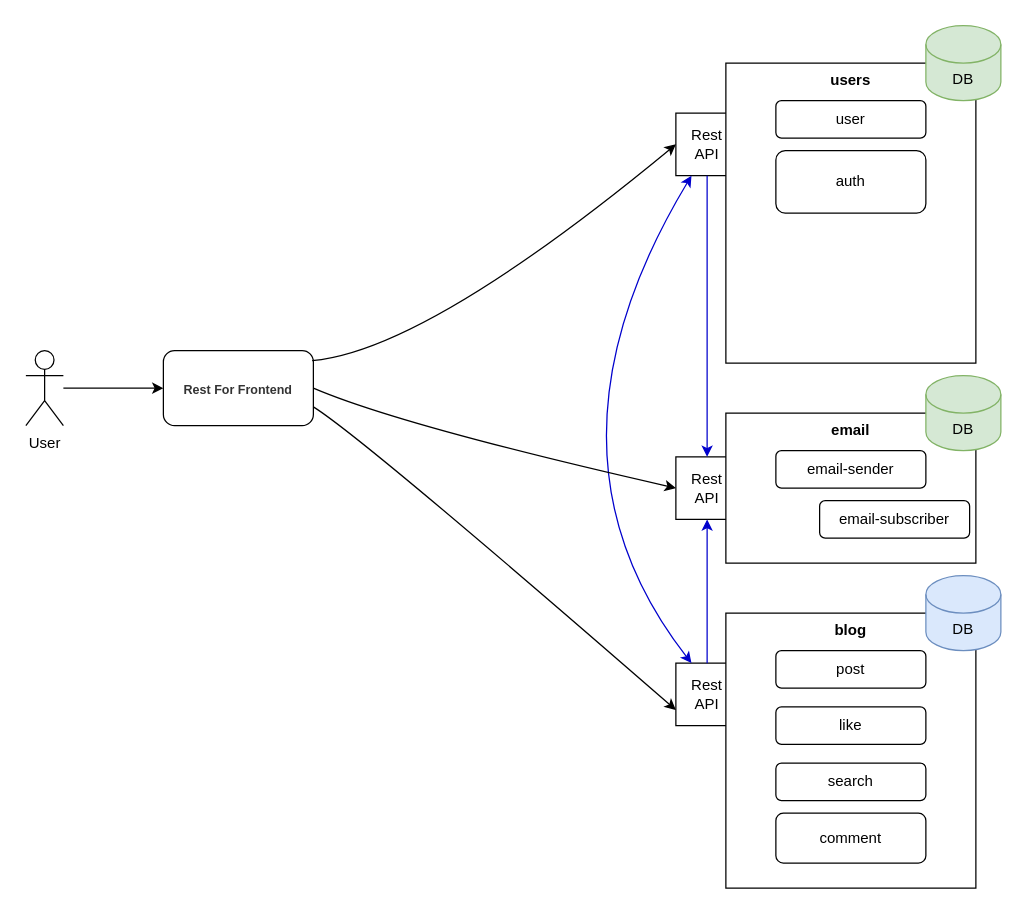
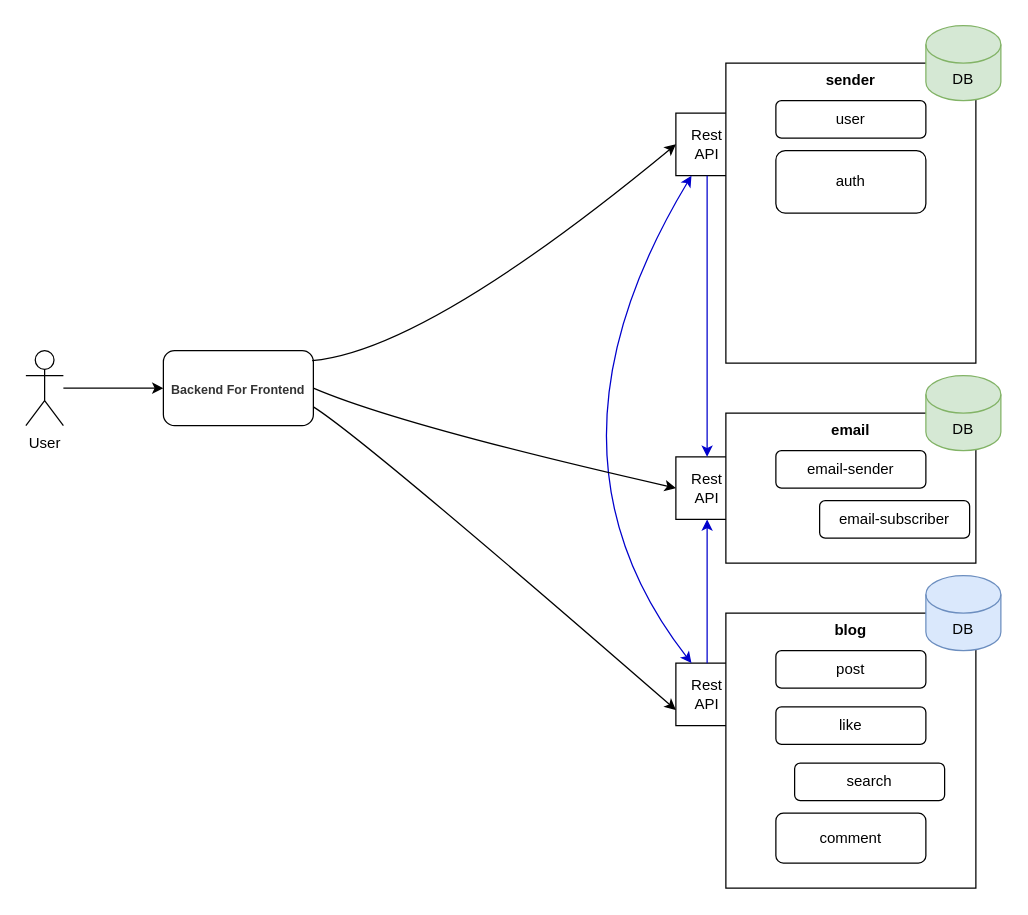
  <mxCell id="0" />
  <mxCell id="1" parent="0" />
  <mxCell id="2" value="Rest&lt;br&gt;API" style="whiteSpace=wrap;html=1;aspect=fixed;" parent="1" vertex="1"><mxGeometry x="540" y="365" width="50" height="50" as="geometry" /></mxCell>
  <mxCell id="3" value="email" style="rounded=0;whiteSpace=wrap;html=1;fontSize=12;verticalAlign=top;fontStyle=1" parent="1" vertex="1"><mxGeometry x="580" y="330" width="200" height="120" as="geometry" /></mxCell>
  <mxCell id="4" value="Rest&lt;br&gt;API" style="whiteSpace=wrap;html=1;aspect=fixed;" parent="1" vertex="1"><mxGeometry x="540" y="530" width="50" height="50" as="geometry" /></mxCell>
  <mxCell id="5" value="blog" style="rounded=0;whiteSpace=wrap;html=1;fontSize=12;verticalAlign=top;fontStyle=1" parent="1" vertex="1"><mxGeometry x="580" y="490" width="200" height="220" as="geometry" /></mxCell>
  <mxCell id="6" value="Rest&lt;br&gt;API" style="whiteSpace=wrap;html=1;aspect=fixed;" parent="1" vertex="1"><mxGeometry x="540" y="90" width="50" height="50" as="geometry" /></mxCell>
- <mxCell id="7" value="users" style="rounded=0;whiteSpace=wrap;html=1;fontSize=12;verticalAlign=top;fontStyle=1" parent="1" vertex="1"><mxGeometry x="580" y="50" width="200" height="240" as="geometry" /></mxCell>
+ <mxCell id="7" value="sender" style="rounded=0;whiteSpace=wrap;html=1;fontSize=12;verticalAlign=top;fontStyle=1" parent="1" vertex="1"><mxGeometry x="580" y="50" width="200" height="240" as="geometry" /></mxCell>
  <mxCell id="8" value="User" style="shape=umlActor;verticalLabelPosition=bottom;verticalAlign=top;html=1;outlineConnect=0;" parent="1" vertex="1"><mxGeometry x="20" y="280" width="30" height="60" as="geometry" /></mxCell>
- <mxCell id="9" value="&lt;h3 style=&quot;box-sizing: inherit; text-rendering: optimizelegibility; -webkit-font-smoothing: antialiased; font-family: &amp;quot;TT Norms Pro&amp;quot;, Arial, sans-serif; color: rgb(51, 51, 51); margin: 15px 0px; line-height: 30px; padding: 0px; border-bottom: none; align-self: flex-start; text-align: left; background-color: rgb(255, 255, 255); font-variant-ligatures: none;&quot; id=&quot;9.-backend-for-frontend&quot;&gt;&lt;font style=&quot;font-size: 10px;&quot;&gt;Rest For Frontend&lt;/font&gt;&lt;/h3&gt;" style="rounded=1;whiteSpace=wrap;html=1;" parent="1" vertex="1"><mxGeometry x="130" y="280" width="120" height="60" as="geometry" /></mxCell>
+ <mxCell id="9" value="&lt;h3 style=&quot;box-sizing: inherit; text-rendering: optimizelegibility; -webkit-font-smoothing: antialiased; font-family: &amp;quot;TT Norms Pro&amp;quot;, Arial, sans-serif; color: rgb(51, 51, 51); margin: 15px 0px; line-height: 30px; padding: 0px; border-bottom: none; align-self: flex-start; text-align: left; background-color: rgb(255, 255, 255); font-variant-ligatures: none;&quot; id=&quot;9.-backend-for-frontend&quot;&gt;&lt;font style=&quot;font-size: 10px;&quot;&gt;Backend For Frontend&lt;/font&gt;&lt;/h3&gt;" style="rounded=1;whiteSpace=wrap;html=1;" parent="1" vertex="1"><mxGeometry x="130" y="280" width="120" height="60" as="geometry" /></mxCell>
  <mxCell id="10" value="" style="endArrow=classic;html=1;rounded=0;entryX=0;entryY=0.5;entryDx=0;entryDy=0;" parent="1" target="9" edge="1"><mxGeometry width="50" height="50" relative="1" as="geometry"><mxPoint x="50" y="310" as="sourcePoint" /><mxPoint x="100" y="260" as="targetPoint" /></mxGeometry></mxCell>
  <mxCell id="11" value="email-sender" style="rounded=1;whiteSpace=wrap;html=1;" parent="1" vertex="1"><mxGeometry x="620" y="360" width="120" height="30" as="geometry" /></mxCell>
  <mxCell id="12" value="like" style="rounded=1;whiteSpace=wrap;html=1;" parent="1" vertex="1"><mxGeometry x="620" y="565" width="120" height="30" as="geometry" /></mxCell>
  <mxCell id="13" value="auth" style="rounded=1;whiteSpace=wrap;html=1;" parent="1" vertex="1"><mxGeometry x="620" y="120" width="120" height="50" as="geometry" /></mxCell>
- <mxCell id="14" value="search" style="rounded=1;whiteSpace=wrap;html=1;" parent="1" vertex="1"><mxGeometry x="620" y="610" width="120" height="30" as="geometry" /></mxCell>
+ <mxCell id="14" value="search" style="rounded=1;whiteSpace=wrap;html=1;" parent="1" vertex="1"><mxGeometry x="635" y="610" width="120" height="30" as="geometry" /></mxCell>
  <mxCell id="15" value="user" style="rounded=1;whiteSpace=wrap;html=1;" parent="1" vertex="1"><mxGeometry x="620" y="80" width="120" height="30" as="geometry" /></mxCell>
  <mxCell id="16" value="DB" style="shape=cylinder3;whiteSpace=wrap;html=1;boundedLbl=1;backgroundOutline=1;size=15;fillColor=#d5e8d4;strokeColor=#82b366;" parent="1" vertex="1"><mxGeometry x="740" y="20" width="60" height="60" as="geometry" /></mxCell>
  <mxCell id="17" value="post" style="rounded=1;whiteSpace=wrap;html=1;" parent="1" vertex="1"><mxGeometry x="620" y="520" width="120" height="30" as="geometry" /></mxCell>
  <mxCell id="18" value="DB" style="shape=cylinder3;whiteSpace=wrap;html=1;boundedLbl=1;backgroundOutline=1;size=15;fillColor=#dae8fc;strokeColor=#6c8ebf;" parent="1" vertex="1"><mxGeometry x="740" y="460" width="60" height="60" as="geometry" /></mxCell>
  <mxCell id="19" value="comment" style="rounded=1;whiteSpace=wrap;html=1;" parent="1" vertex="1"><mxGeometry x="620" y="650" width="120" height="40" as="geometry" /></mxCell>
  <mxCell id="20" value="" style="curved=1;endArrow=classic;html=1;rounded=0;fontSize=12;entryX=0;entryY=0.5;entryDx=0;entryDy=0;exitX=0.992;exitY=0.133;exitDx=0;exitDy=0;exitPerimeter=0;" parent="1" source="9" target="6" edge="1"><mxGeometry width="50" height="50" relative="1" as="geometry"><mxPoint x="370" y="360" as="sourcePoint" /><mxPoint x="420" y="310" as="targetPoint" /><Array as="points"><mxPoint x="340" y="280" /></Array></mxGeometry></mxCell>
  <mxCell id="21" value="" style="curved=1;endArrow=classic;html=1;rounded=0;fontSize=12;entryX=0;entryY=0.75;entryDx=0;entryDy=0;exitX=1;exitY=0.75;exitDx=0;exitDy=0;" parent="1" source="9" target="4" edge="1"><mxGeometry width="50" height="50" relative="1" as="geometry"><mxPoint x="370" y="450" as="sourcePoint" /><mxPoint x="420" y="400" as="targetPoint" /><Array as="points"><mxPoint x="290" y="350" /></Array></mxGeometry></mxCell>
  <mxCell id="22" value="" style="endArrow=none;startArrow=classic;html=1;rounded=0;strokeColor=#0000CC;fontSize=12;exitX=0.5;exitY=0;exitDx=0;exitDy=0;entryX=0.5;entryY=1;entryDx=0;entryDy=0;startFill=1;endFill=0;" parent="1" source="2" target="6" edge="1"><mxGeometry width="50" height="50" relative="1" as="geometry"><mxPoint x="400" y="340" as="sourcePoint" /><mxPoint x="550" y="210" as="targetPoint" /><Array as="points" /></mxGeometry></mxCell>
  <mxCell id="23" value="" style="endArrow=classic;html=1;rounded=0;strokeColor=#0000CC;fontSize=12;entryX=0.5;entryY=1;entryDx=0;entryDy=0;exitX=0.5;exitY=0;exitDx=0;exitDy=0;" parent="1" source="4" target="2" edge="1"><mxGeometry width="50" height="50" relative="1" as="geometry"><mxPoint x="370" y="360" as="sourcePoint" /><mxPoint x="420" y="310" as="targetPoint" /></mxGeometry></mxCell>
  <mxCell id="24" value="" style="curved=1;endArrow=classic;html=1;rounded=0;strokeColor=#0000CC;fontSize=12;startArrow=classic;startFill=1;entryX=0.25;entryY=1;entryDx=0;entryDy=0;exitX=0.25;exitY=0;exitDx=0;exitDy=0;" parent="1" source="4" target="6" edge="1"><mxGeometry width="50" height="50" relative="1" as="geometry"><mxPoint x="370" y="360" as="sourcePoint" /><mxPoint x="420" y="310" as="targetPoint" /><Array as="points"><mxPoint x="420" y="360" /></Array></mxGeometry></mxCell>
  <mxCell id="25" value="DB" style="shape=cylinder3;whiteSpace=wrap;html=1;boundedLbl=1;backgroundOutline=1;size=15;fillColor=#d5e8d4;strokeColor=#82b366;" vertex="1" parent="1"><mxGeometry x="740" y="300" width="60" height="60" as="geometry" /></mxCell>
  <mxCell id="26" value="" style="curved=1;endArrow=classic;html=1;rounded=0;fontSize=12;entryX=0;entryY=0.5;entryDx=0;entryDy=0;exitX=1;exitY=0.5;exitDx=0;exitDy=0;" edge="1" parent="1" source="9" target="2"><mxGeometry width="50" height="50" relative="1" as="geometry"><mxPoint x="260" y="335" as="sourcePoint" /><mxPoint x="550" y="577.5" as="targetPoint" /><Array as="points"><mxPoint x="320" y="340" /></Array></mxGeometry></mxCell>
  <mxCell id="27" value="email-subscriber" style="rounded=1;whiteSpace=wrap;html=1;" vertex="1" parent="1"><mxGeometry x="655" y="400" width="120" height="30" as="geometry" /></mxCell>
